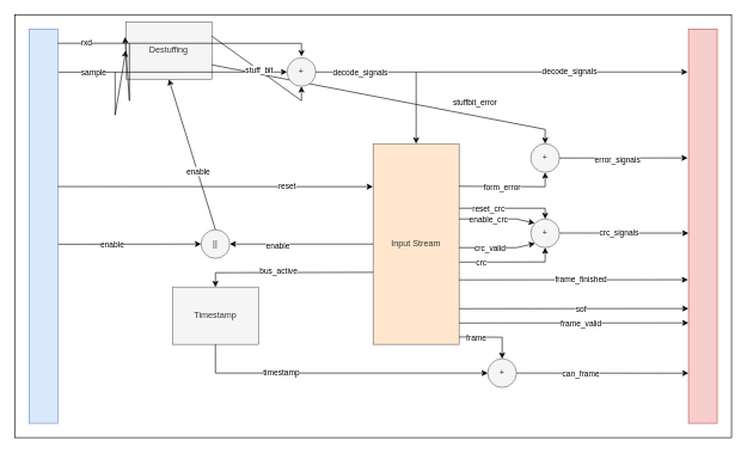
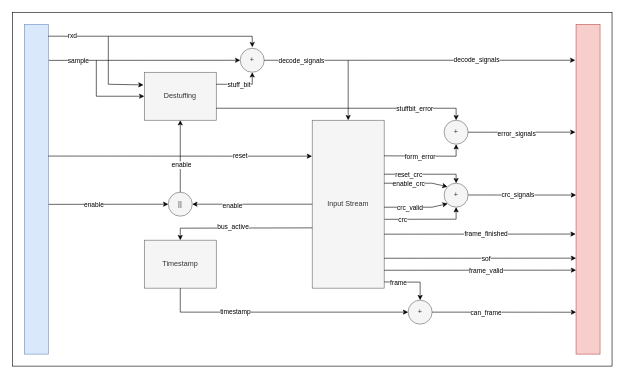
  <mxCell id="0" />
  <mxCell id="1" parent="0" />
  <mxCell id="2" value="" style="rounded=0;whiteSpace=wrap;html=1;" parent="1" vertex="1"><mxGeometry x="20" y="20" width="1000" height="590" as="geometry" /></mxCell>
- <mxCell id="3" value="Destuffing" style="rounded=0;whiteSpace=wrap;html=1;fillColor=#f5f5f5;fontColor=#333333;strokeColor=#666666;" parent="1" vertex="1"><mxGeometry x="175" y="30" width="120" height="80" as="geometry" /></mxCell>
+ <mxCell id="3" value="Destuffing" style="rounded=0;whiteSpace=wrap;html=1;fillColor=#f5f5f5;fontColor=#333333;strokeColor=#666666;" parent="1" vertex="1"><mxGeometry x="240" y="120" width="120" height="80" as="geometry" /></mxCell>
  <mxCell id="4" value="Timestamp" style="rounded=0;whiteSpace=wrap;html=1;fillColor=#f5f5f5;fontColor=#333333;strokeColor=#666666;" parent="1" vertex="1"><mxGeometry x="240" y="400" width="120" height="80" as="geometry" /></mxCell>
- <mxCell id="5" value="Input Stream" style="rounded=0;whiteSpace=wrap;html=1;fillColor=#ffe6cc;fontColor=#333333;strokeColor=#666666;" parent="1" vertex="1"><mxGeometry x="520" y="200" width="120" height="280" as="geometry" /></mxCell>
+ <mxCell id="5" value="Input Stream" style="rounded=0;whiteSpace=wrap;html=1;fillColor=#f5f5f5;fontColor=#333333;strokeColor=#666666;" parent="1" vertex="1"><mxGeometry x="520" y="200" width="120" height="280" as="geometry" /></mxCell>
  <mxCell id="6" value="" style="rounded=0;whiteSpace=wrap;html=1;fillColor=#dae8fc;strokeColor=#6c8ebf;" parent="1" vertex="1"><mxGeometry y="40" width="40" height="550" as="geometry" x="40" /></mxCell>
  <mxCell id="7" value="" style="endArrow=classic;html=1;rounded=0;entryX=0.501;entryY=-0.044;entryDx=0;entryDy=0;entryPerimeter=0;" parent="1" target="39" edge="1"><mxGeometry width="50" height="50" relative="1" as="geometry"><mxPoint x="80" y="59.86" as="sourcePoint" /><mxPoint x="240" y="59.86" as="targetPoint" /><Array as="points"><mxPoint x="420" y="60" /></Array></mxGeometry></mxCell>
  <mxCell id="8" value="rxd" style="edgeLabel;html=1;align=center;verticalAlign=middle;resizable=0;points=[];" parent="7" vertex="1" connectable="0"><mxGeometry x="0.109" relative="1" as="geometry"><mxPoint x="-159" as="offset" /></mxGeometry></mxCell>
  <mxCell id="9" value="" style="endArrow=classic;html=1;rounded=0;exitX=1.022;exitY=0.319;exitDx=0;exitDy=0;exitPerimeter=0;entryX=0;entryY=0.5;entryDx=0;entryDy=0;" parent="1" target="39" edge="1"><mxGeometry width="50" height="50" relative="1" as="geometry"><mxPoint x="80.88" y="100.18" as="sourcePoint" /><mxPoint x="240" y="99.82" as="targetPoint" /></mxGeometry></mxCell>
  <mxCell id="10" value="sample" style="edgeLabel;html=1;align=center;verticalAlign=middle;resizable=0;points=[];" parent="9" vertex="1" connectable="0"><mxGeometry x="0.109" relative="1" as="geometry"><mxPoint x="-128" as="offset" /></mxGeometry></mxCell>
  <mxCell id="11" value="" style="rounded=0;whiteSpace=wrap;html=1;fillColor=#f8cecc;strokeColor=#b85450;" parent="1" vertex="1"><mxGeometry x="960" y="40" width="40" height="550" as="geometry" /></mxCell>
  <mxCell id="12" value="" style="endArrow=classic;html=1;rounded=0;entryX=0.5;entryY=0;entryDx=0;entryDy=0;exitX=1;exitY=0.75;exitDx=0;exitDy=0;" parent="1" source="3" target="27" edge="1"><mxGeometry width="50" height="50" relative="1" as="geometry"><mxPoint x="480" y="80" as="sourcePoint" /><mxPoint x="760" y="80" as="targetPoint" /><Array as="points"><mxPoint x="760" y="180" /></Array></mxGeometry></mxCell>
  <mxCell id="13" value="stuffbit_error" style="edgeLabel;html=1;align=center;verticalAlign=middle;resizable=0;points=[];" parent="12" vertex="1" connectable="0"><mxGeometry x="0.109" relative="1" as="geometry"><mxPoint x="97" as="offset" /></mxGeometry></mxCell>
  <mxCell id="14" value="" style="endArrow=classic;html=1;rounded=0;entryX=0.5;entryY=0;entryDx=0;entryDy=0;exitX=0;exitY=0.641;exitDx=0;exitDy=0;exitPerimeter=0;" parent="1" source="5" target="4" edge="1"><mxGeometry width="50" height="50" relative="1" as="geometry"><mxPoint x="580" y="400" as="sourcePoint" /><mxPoint x="579.71" y="429.76" as="targetPoint" /><Array as="points"><mxPoint x="300" y="380" /></Array></mxGeometry></mxCell>
  <mxCell id="15" value="bus_active" style="edgeLabel;html=1;align=center;verticalAlign=middle;resizable=0;points=[];" parent="14" vertex="1" connectable="0"><mxGeometry x="0.109" relative="1" as="geometry"><mxPoint y="-2" as="offset" /></mxGeometry></mxCell>
  <mxCell id="16" value="c&lt;span style=&quot;color: rgba(0, 0, 0, 0); font-family: monospace; font-size: 0px; text-align: start; background-color: rgb(251, 251, 251);&quot;&gt;%3CmxGraphModel%3E%3Croot%3E%3CmxCell%20id%3D%220%22%2F%3E%3CmxCell%20id%3D%221%22%20parent%3D%220%22%2F%3E%3CmxCell%20id%3D%222%22%20value%3D%22Timestamp%22%20style%3D%22rounded%3D0%3BwhiteSpace%3Dwrap%3Bhtml%3D1%3BfillColor%3D%23f5f5f5%3BfontColor%3D%23333333%3BstrokeColor%3D%23666666%3B%22%20vertex%3D%221%22%20parent%3D%221%22%3E%3CmxGeometry%20x%3D%22280%22%20y%3D%22440%22%20width%3D%22120%22%20height%3D%2280%22%20as%3D%22geometry%22%2F%3E%3C%2FmxCell%3E%3C%2Froot%3E%3C%2FmxGraphModel%3E&lt;/span&gt;" style="endArrow=classic;html=1;rounded=0;entryX=-0.017;entryY=0.636;entryDx=0;entryDy=0;entryPerimeter=0;" parent="1" target="11" edge="1"><mxGeometry width="50" height="50" relative="1" as="geometry"><mxPoint x="640" y="390" as="sourcePoint" /><mxPoint x="800" y="390" as="targetPoint" /></mxGeometry></mxCell>
  <mxCell id="17" value="frame_finished" style="edgeLabel;html=1;align=center;verticalAlign=middle;resizable=0;points=[];" parent="16" vertex="1" connectable="0"><mxGeometry x="0.109" relative="1" as="geometry"><mxPoint x="-7" as="offset" /></mxGeometry></mxCell>
  <mxCell id="18" value="c&lt;span style=&quot;color: rgba(0, 0, 0, 0); font-family: monospace; font-size: 0px; text-align: start; background-color: rgb(251, 251, 251);&quot;&gt;%3CmxGraphModel%3E%3Croot%3E%3CmxCell%20id%3D%220%22%2F%3E%3CmxCell%20id%3D%221%22%20parent%3D%220%22%2F%3E%3CmxCell%20id%3D%222%22%20value%3D%22Timestamp%22%20style%3D%22rounded%3D0%3BwhiteSpace%3Dwrap%3Bhtml%3D1%3BfillColor%3D%23f5f5f5%3BfontColor%3D%23333333%3BstrokeColor%3D%23666666%3B%22%20vertex%3D%221%22%20parent%3D%221%22%3E%3CmxGeometry%20x%3D%22280%22%20y%3D%22440%22%20width%3D%22120%22%20height%3D%2280%22%20as%3D%22geometry%22%2F%3E%3C%2FmxCell%3E%3C%2Froot%3E%3C%2FmxGraphModel%3E&lt;/span&gt;" style="endArrow=classic;html=1;rounded=0;entryX=0.5;entryY=1;entryDx=0;entryDy=0;exitX=0.998;exitY=0.212;exitDx=0;exitDy=0;exitPerimeter=0;" parent="1" source="5" target="27" edge="1"><mxGeometry width="50" height="50" relative="1" as="geometry"><mxPoint x="640" y="239.71" as="sourcePoint" /><mxPoint x="800" y="239.97" as="targetPoint" /><Array as="points"><mxPoint x="760" y="260" /></Array></mxGeometry></mxCell>
  <mxCell id="19" value="form_error" style="edgeLabel;html=1;align=center;verticalAlign=middle;resizable=0;points=[];" parent="18" vertex="1" connectable="0"><mxGeometry x="0.109" relative="1" as="geometry"><mxPoint x="-18" y="1" as="offset" /></mxGeometry></mxCell>
  <mxCell id="20" value="+" style="ellipse;whiteSpace=wrap;html=1;aspect=fixed;fillColor=#f5f5f5;fontColor=#333333;strokeColor=#666666;" parent="1" vertex="1"><mxGeometry x="680" y="500" width="40" height="40" as="geometry" /></mxCell>
  <mxCell id="21" value="" style="endArrow=classic;html=1;rounded=0;exitX=1.001;exitY=0.963;exitDx=0;exitDy=0;exitPerimeter=0;entryX=0.5;entryY=0;entryDx=0;entryDy=0;" parent="1" source="5" target="20" edge="1"><mxGeometry width="50" height="50" relative="1" as="geometry"><mxPoint x="660" y="360" as="sourcePoint" /><mxPoint x="700" y="380" as="targetPoint" /><Array as="points"><mxPoint x="700" y="470" /></Array></mxGeometry></mxCell>
  <mxCell id="22" value="frame" style="edgeLabel;html=1;align=center;verticalAlign=middle;resizable=0;points=[];" parent="21" vertex="1" connectable="0"><mxGeometry x="-0.148" y="-1" relative="1" as="geometry"><mxPoint x="-15" as="offset" /></mxGeometry></mxCell>
  <mxCell id="23" value="" style="endArrow=classic;html=1;rounded=0;entryX=0;entryY=0.873;entryDx=0;entryDy=0;entryPerimeter=0;exitX=1;exitY=0.5;exitDx=0;exitDy=0;" parent="1" source="20" target="11" edge="1"><mxGeometry width="50" height="50" relative="1" as="geometry"><mxPoint x="720" y="440.02" as="sourcePoint" /><mxPoint x="800" y="439.86" as="targetPoint" /></mxGeometry></mxCell>
  <mxCell id="24" value="can_frame" style="edgeLabel;html=1;align=center;verticalAlign=middle;resizable=0;points=[];" parent="23" vertex="1" connectable="0"><mxGeometry x="-0.25" relative="1" as="geometry"><mxPoint as="offset" /></mxGeometry></mxCell>
  <mxCell id="25" value="" style="endArrow=classic;html=1;rounded=0;entryX=-0.004;entryY=0.55;entryDx=0;entryDy=0;entryPerimeter=0;exitX=1.008;exitY=0.386;exitDx=0;exitDy=0;exitPerimeter=0;" parent="1" edge="1"><mxGeometry width="50" height="50" relative="1" as="geometry"><mxPoint x="80" y="259.76" as="sourcePoint" /><mxPoint x="519.68" y="259.92" as="targetPoint" /><Array as="points"><mxPoint x="469.68" y="259.92" /><mxPoint x="479.68" y="259.92" /><mxPoint x="499.68" y="259.92" /></Array></mxGeometry></mxCell>
  <mxCell id="26" value="reset" style="edgeLabel;html=1;align=center;verticalAlign=middle;resizable=0;points=[];" parent="25" vertex="1" connectable="0"><mxGeometry x="0.022" y="-2" relative="1" as="geometry"><mxPoint x="95" y="-2" as="offset" /></mxGeometry></mxCell>
  <mxCell id="27" value="+" style="ellipse;whiteSpace=wrap;html=1;aspect=fixed;fillColor=#f5f5f5;fontColor=#333333;strokeColor=#666666;" parent="1" vertex="1"><mxGeometry x="740" y="200" width="40" height="40" as="geometry" /></mxCell>
  <mxCell id="28" value="" style="endArrow=classic;html=1;rounded=0;entryX=0;entryY=0.182;entryDx=0;entryDy=0;entryPerimeter=0;" parent="1" edge="1"><mxGeometry width="50" height="50" relative="1" as="geometry"><mxPoint x="780" y="324.66" as="sourcePoint" /><mxPoint x="960" y="324.74" as="targetPoint" /></mxGeometry></mxCell>
  <mxCell id="29" value="crc_signals" style="edgeLabel;html=1;align=center;verticalAlign=middle;resizable=0;points=[];" parent="28" vertex="1" connectable="0"><mxGeometry x="-0.076" relative="1" as="geometry"><mxPoint as="offset" /></mxGeometry></mxCell>
  <mxCell id="30" value="+" style="ellipse;whiteSpace=wrap;html=1;aspect=fixed;fillColor=#f5f5f5;fontColor=#333333;strokeColor=#666666;" parent="1" vertex="1"><mxGeometry x="740" y="305" width="40" height="40" as="geometry" /></mxCell>
  <mxCell id="31" value="" style="endArrow=classic;html=1;rounded=0;entryX=0.5;entryY=0;entryDx=0;entryDy=0;" parent="1" target="30" edge="1"><mxGeometry width="50" height="50" relative="1" as="geometry"><mxPoint x="640" y="290" as="sourcePoint" /><mxPoint x="690" y="240" as="targetPoint" /><Array as="points"><mxPoint x="760" y="290" /></Array></mxGeometry></mxCell>
  <mxCell id="32" value="reset_crc" style="edgeLabel;html=1;align=center;verticalAlign=middle;resizable=0;points=[];" parent="31" vertex="1" connectable="0"><mxGeometry x="-0.22" relative="1" as="geometry"><mxPoint x="-13" as="offset" /></mxGeometry></mxCell>
  <mxCell id="33" value="" style="endArrow=classic;html=1;rounded=0;exitX=1.003;exitY=0.4;exitDx=0;exitDy=0;exitPerimeter=0;entryX=0;entryY=0;entryDx=0;entryDy=0;" parent="1" edge="1"><mxGeometry width="50" height="50" relative="1" as="geometry"><mxPoint x="640" y="305" as="sourcePoint" /><mxPoint x="745.498" y="310.858" as="targetPoint" /><Array as="points"><mxPoint x="719.64" y="305" /></Array></mxGeometry></mxCell>
  <mxCell id="34" value="enable_crc" style="edgeLabel;html=1;align=center;verticalAlign=middle;resizable=0;points=[];" parent="33" vertex="1" connectable="0"><mxGeometry x="-0.4" y="-1" relative="1" as="geometry"><mxPoint x="8" y="-1" as="offset" /></mxGeometry></mxCell>
  <mxCell id="35" value="" style="endArrow=classic;html=1;rounded=0;exitX=1;exitY=0.5;exitDx=0;exitDy=0;entryX=0;entryY=1;entryDx=0;entryDy=0;" parent="1" target="30" edge="1"><mxGeometry width="50" height="50" relative="1" as="geometry"><mxPoint x="640" y="345" as="sourcePoint" /><mxPoint x="740" y="345" as="targetPoint" /><Array as="points"><mxPoint x="720" y="345" /></Array></mxGeometry></mxCell>
  <mxCell id="36" value="crc_valid" style="edgeLabel;html=1;align=center;verticalAlign=middle;resizable=0;points=[];" parent="35" vertex="1" connectable="0"><mxGeometry x="-0.412" relative="1" as="geometry"><mxPoint x="11" as="offset" /></mxGeometry></mxCell>
  <mxCell id="37" value="" style="endArrow=classic;html=1;rounded=0;exitX=1.005;exitY=0.59;exitDx=0;exitDy=0;entryX=0.5;entryY=1;entryDx=0;entryDy=0;exitPerimeter=0;" parent="1" source="5" target="30" edge="1"><mxGeometry width="50" height="50" relative="1" as="geometry"><mxPoint x="640.48" y="376.52" as="sourcePoint" /><mxPoint x="760" y="305" as="targetPoint" /><Array as="points"><mxPoint x="760" y="365" /></Array></mxGeometry></mxCell>
  <mxCell id="38" value="crc" style="edgeLabel;html=1;align=center;verticalAlign=middle;resizable=0;points=[];" parent="37" vertex="1" connectable="0"><mxGeometry x="-0.576" y="-1" relative="1" as="geometry"><mxPoint as="offset" /></mxGeometry></mxCell>
  <mxCell id="39" value="+" style="ellipse;whiteSpace=wrap;html=1;aspect=fixed;fillColor=#f5f5f5;fontColor=#333333;strokeColor=#666666;" parent="1" vertex="1"><mxGeometry x="400" y="80" width="40" height="40" as="geometry" /></mxCell>
  <mxCell id="40" value="" style="endArrow=classic;html=1;rounded=0;entryX=-0.011;entryY=0.264;entryDx=0;entryDy=0;entryPerimeter=0;" parent="1" target="3" edge="1"><mxGeometry width="50" height="50" relative="1" as="geometry"><mxPoint x="180" y="60" as="sourcePoint" /><mxPoint x="220" y="-10" as="targetPoint" /><Array as="points"><mxPoint x="180" y="140" /></Array></mxGeometry></mxCell>
  <mxCell id="41" value="" style="endArrow=classic;html=1;rounded=0;entryX=0;entryY=0.5;entryDx=0;entryDy=0;" parent="1" target="3" edge="1"><mxGeometry width="50" height="50" relative="1" as="geometry"><mxPoint x="160" y="100" as="sourcePoint" /><mxPoint x="260" y="130" as="targetPoint" /><Array as="points"><mxPoint x="160" y="160" /></Array></mxGeometry></mxCell>
  <mxCell id="42" value="" style="endArrow=classic;html=1;rounded=0;exitX=1;exitY=0.25;exitDx=0;exitDy=0;entryX=0.5;entryY=1;entryDx=0;entryDy=0;" parent="1" source="3" target="39" edge="1"><mxGeometry width="50" height="50" relative="1" as="geometry"><mxPoint x="360" y="190" as="sourcePoint" /><mxPoint x="410" y="140" as="targetPoint" /><Array as="points"><mxPoint x="420" y="140" /></Array></mxGeometry></mxCell>
  <mxCell id="43" value="stuff_bit" style="edgeLabel;html=1;align=center;verticalAlign=middle;resizable=0;points=[];" parent="42" vertex="1" connectable="0"><mxGeometry x="-0.07" relative="1" as="geometry"><mxPoint as="offset" /></mxGeometry></mxCell>
  <mxCell id="44" value="" style="endArrow=classic;html=1;rounded=0;exitX=1;exitY=0.5;exitDx=0;exitDy=0;entryX=0.5;entryY=0;entryDx=0;entryDy=0;" parent="1" source="39" target="5" edge="1"><mxGeometry width="50" height="50" relative="1" as="geometry"><mxPoint x="450" y="160" as="sourcePoint" /><mxPoint x="500" y="110" as="targetPoint" /><Array as="points"><mxPoint x="480" y="100" /><mxPoint x="580" y="100" /></Array></mxGeometry></mxCell>
  <mxCell id="45" value="decode_signals" style="edgeLabel;html=1;align=center;verticalAlign=middle;resizable=0;points=[];" parent="44" vertex="1" connectable="0"><mxGeometry x="-0.082" y="1" relative="1" as="geometry"><mxPoint x="-49" y="1" as="offset" /></mxGeometry></mxCell>
  <mxCell id="46" value="" style="endArrow=classic;html=1;rounded=0;entryX=-0.028;entryY=0.327;entryDx=0;entryDy=0;entryPerimeter=0;" parent="1" target="11" edge="1"><mxGeometry width="50" height="50" relative="1" as="geometry"><mxPoint x="780" y="220" as="sourcePoint" /><mxPoint x="830" y="170" as="targetPoint" /></mxGeometry></mxCell>
  <mxCell id="47" value="error_signals" style="edgeLabel;html=1;align=center;verticalAlign=middle;resizable=0;points=[];" parent="46" vertex="1" connectable="0"><mxGeometry x="-0.111" y="-2" relative="1" as="geometry"><mxPoint as="offset" /></mxGeometry></mxCell>
  <mxCell id="48" value="||" style="ellipse;whiteSpace=wrap;html=1;aspect=fixed;fillColor=#f5f5f5;fontColor=#333333;strokeColor=#666666;" parent="1" vertex="1"><mxGeometry x="280" y="320" width="40" height="40" as="geometry" /></mxCell>
  <mxCell id="49" value="" style="endArrow=classic;html=1;rounded=0;entryX=0.5;entryY=1;entryDx=0;entryDy=0;" parent="1" target="3" edge="1"><mxGeometry width="50" height="50" relative="1" as="geometry"><mxPoint x="300" y="320" as="sourcePoint" /><mxPoint x="350" y="270" as="targetPoint" /></mxGeometry></mxCell>
  <mxCell id="50" value="enable" style="edgeLabel;html=1;align=center;verticalAlign=middle;resizable=0;points=[];" parent="49" vertex="1" connectable="0"><mxGeometry x="-0.227" y="-1" relative="1" as="geometry"><mxPoint as="offset" /></mxGeometry></mxCell>
  <mxCell id="51" value="" style="endArrow=classic;html=1;rounded=0;exitX=1.015;exitY=0.546;exitDx=0;exitDy=0;exitPerimeter=0;entryX=0;entryY=0.5;entryDx=0;entryDy=0;" parent="1" source="6" target="48" edge="1"><mxGeometry width="50" height="50" relative="1" as="geometry"><mxPoint x="230" y="330" as="sourcePoint" /><mxPoint x="280" y="280" as="targetPoint" /></mxGeometry></mxCell>
  <mxCell id="52" value="enable" style="edgeLabel;html=1;align=center;verticalAlign=middle;resizable=0;points=[];" parent="51" vertex="1" connectable="0"><mxGeometry x="-0.248" y="-1" relative="1" as="geometry"><mxPoint as="offset" /></mxGeometry></mxCell>
  <mxCell id="53" value="" style="endArrow=classic;html=1;rounded=0;exitX=0;exitY=0.5;exitDx=0;exitDy=0;entryX=1;entryY=0.5;entryDx=0;entryDy=0;" parent="1" source="5" target="48" edge="1"><mxGeometry width="50" height="50" relative="1" as="geometry"><mxPoint x="360" y="330" as="sourcePoint" /><mxPoint x="410" y="280" as="targetPoint" /></mxGeometry></mxCell>
  <mxCell id="54" value="enable" style="edgeLabel;html=1;align=center;verticalAlign=middle;resizable=0;points=[];" parent="53" vertex="1" connectable="0"><mxGeometry x="0.344" y="2" relative="1" as="geometry"><mxPoint as="offset" /></mxGeometry></mxCell>
  <mxCell id="55" value="" style="endArrow=classic;html=1;rounded=0;entryX=-0.033;entryY=0.109;entryDx=0;entryDy=0;entryPerimeter=0;" parent="1" target="11" edge="1"><mxGeometry width="50" height="50" relative="1" as="geometry"><mxPoint x="580" y="100" as="sourcePoint" /><mxPoint x="740" y="150" as="targetPoint" /></mxGeometry></mxCell>
  <mxCell id="56" value="decode_signals" style="edgeLabel;html=1;align=center;verticalAlign=middle;resizable=0;points=[];" parent="55" vertex="1" connectable="0"><mxGeometry x="0.129" y="1" relative="1" as="geometry"><mxPoint as="offset" /></mxGeometry></mxCell>
  <mxCell id="57" value="" style="endArrow=classic;html=1;rounded=0;exitX=0.5;exitY=1;exitDx=0;exitDy=0;entryX=0;entryY=0.5;entryDx=0;entryDy=0;" parent="1" source="4" target="20" edge="1"><mxGeometry width="50" height="50" relative="1" as="geometry"><mxPoint x="500" y="460" as="sourcePoint" /><mxPoint x="550" y="410" as="targetPoint" /><Array as="points"><mxPoint x="300" y="520" /></Array></mxGeometry></mxCell>
  <mxCell id="58" value="timestamp" style="edgeLabel;html=1;align=center;verticalAlign=middle;resizable=0;points=[];" parent="57" vertex="1" connectable="0"><mxGeometry x="-0.374" y="1" relative="1" as="geometry"><mxPoint as="offset" /></mxGeometry></mxCell>
  <mxCell id="59" value="" style="endArrow=classic;html=1;rounded=0;entryX=0;entryY=0.386;entryDx=0;entryDy=0;entryPerimeter=0;" parent="1" edge="1"><mxGeometry width="50" height="50" relative="1" as="geometry"><mxPoint x="640" y="430.16" as="sourcePoint" /><mxPoint x="960" y="430" as="targetPoint" /></mxGeometry></mxCell>
  <mxCell id="60" value="sof" style="edgeLabel;html=1;align=center;verticalAlign=middle;resizable=0;points=[];" parent="59" vertex="1" connectable="0"><mxGeometry x="0.109" relative="1" as="geometry"><mxPoint x="-7" as="offset" /></mxGeometry></mxCell>
  <mxCell id="61" value="" style="endArrow=classic;html=1;rounded=0;entryX=0;entryY=0.386;entryDx=0;entryDy=0;entryPerimeter=0;" parent="1" edge="1"><mxGeometry width="50" height="50" relative="1" as="geometry"><mxPoint x="640" y="450.16" as="sourcePoint" /><mxPoint x="960" y="450" as="targetPoint" /></mxGeometry></mxCell>
  <mxCell id="62" value="frame_valid" style="edgeLabel;html=1;align=center;verticalAlign=middle;resizable=0;points=[];" parent="61" vertex="1" connectable="0"><mxGeometry x="0.109" relative="1" as="geometry"><mxPoint x="-7" as="offset" /></mxGeometry></mxCell>
